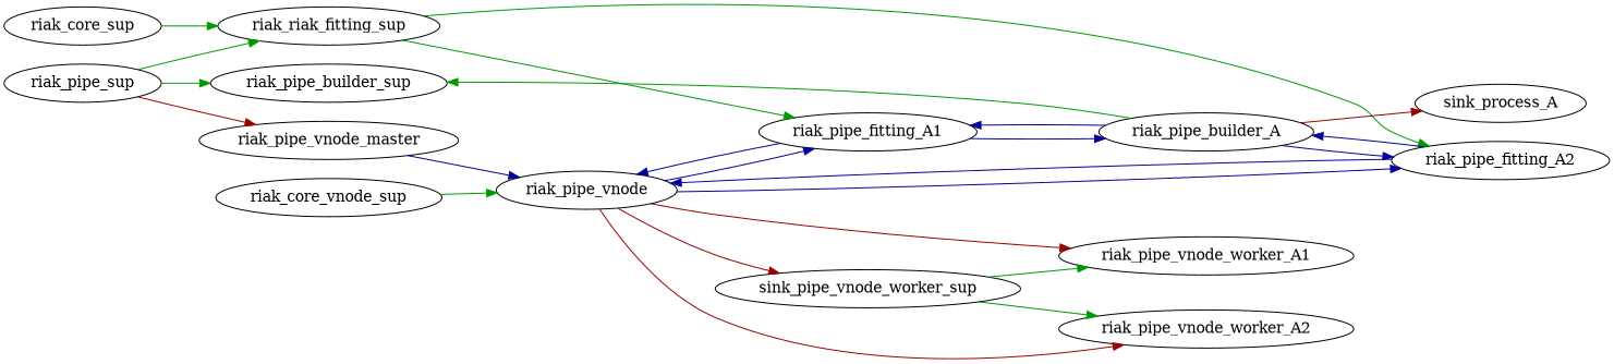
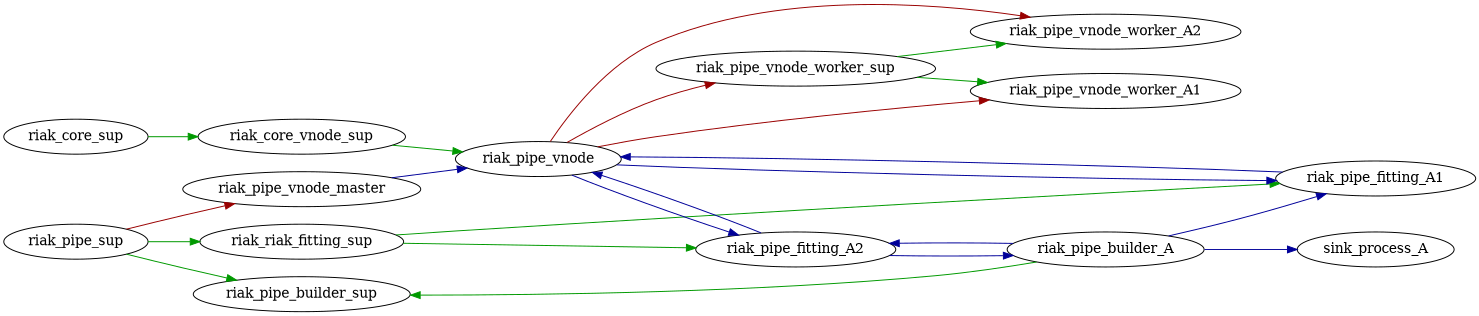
  digraph {
    rankdir=LR
    edge [color="#000099"]
    riak_pipe_vnode_master
    riak_pipe_builder_sup
    n3 [label=riak_riak_fitting_sup]
    riak_core_vnode_sup
    riak_pipe_sup
    riak_core_sup
    riak_pipe_vnode
-   riak_pipe_vnode_worker_sup [label=sink_pipe_vnode_worker_sup]
+   riak_pipe_vnode_worker_sup
    riak_pipe_builder_A
    riak_pipe_fitting_A1
    riak_pipe_fitting_A2
    sink_process_A
    riak_pipe_vnode_worker_A1
    riak_pipe_vnode_worker_A2
    subgraph sub_1 {
      riak_pipe_sup
      riak_core_sup
      subgraph sub_2 {
        rank=same
        riak_pipe_vnode_master
        riak_pipe_builder_sup
        n3
        riak_core_vnode_sup
      }
    }
    subgraph sub_3 {
      rank=min
      riak_pipe_sup
      riak_core_sup
    }
    subgraph sub_4 {
      riak_pipe_vnode_master
      riak_core_vnode_sup
      riak_pipe_vnode
      riak_pipe_vnode_worker_sup
    }
    subgraph sub_5 {
      riak_pipe_builder_sup
      n3
      riak_pipe_builder_A
      riak_pipe_fitting_A1
      riak_pipe_fitting_A2
      sink_process_A
    }
    subgraph sub_6 {
      riak_pipe_vnode
      riak_pipe_vnode_worker_sup
      riak_pipe_fitting_A1
      riak_pipe_fitting_A2
      riak_pipe_vnode_worker_A1
      riak_pipe_vnode_worker_A2
    }
    riak_pipe_vnode_master -> riak_pipe_vnode
    n3 -> riak_pipe_fitting_A1 [color="#009900"]
    n3 -> riak_pipe_fitting_A2 [color="#009900"]
    riak_core_vnode_sup -> riak_pipe_vnode [color="#009900"]
    riak_pipe_sup -> riak_pipe_vnode_master [color="#990000"]
    riak_pipe_sup -> riak_pipe_builder_sup [color="#009900"]
    riak_pipe_sup -> n3 [color="#009900"]
-   riak_core_sup -> n3 [color="#009900"]
+   riak_core_sup -> riak_core_vnode_sup [color="#009900"]
    riak_pipe_vnode -> riak_pipe_vnode_worker_sup [color="#990000"]
    riak_pipe_vnode -> riak_pipe_fitting_A1
    riak_pipe_vnode -> riak_pipe_fitting_A2
    riak_pipe_vnode -> riak_pipe_vnode_worker_A1 [color="#990000"]
    riak_pipe_vnode -> riak_pipe_vnode_worker_A2 [color="#990000"]
    riak_pipe_vnode_worker_sup -> riak_pipe_vnode_worker_A1 [color="#009900"]
    riak_pipe_vnode_worker_sup -> riak_pipe_vnode_worker_A2 [color="#009900"]
    riak_pipe_builder_A -> riak_pipe_builder_sup [color="#009900"]
    riak_pipe_builder_A -> riak_pipe_fitting_A1
    riak_pipe_builder_A -> riak_pipe_fitting_A2
-   riak_pipe_builder_A -> sink_process_A [color="#990000"]
+   riak_pipe_builder_A -> sink_process_A
    riak_pipe_fitting_A1 -> riak_pipe_vnode
-   riak_pipe_fitting_A1 -> riak_pipe_builder_A
    riak_pipe_fitting_A2 -> riak_pipe_vnode
    riak_pipe_fitting_A2 -> riak_pipe_builder_A
  }
